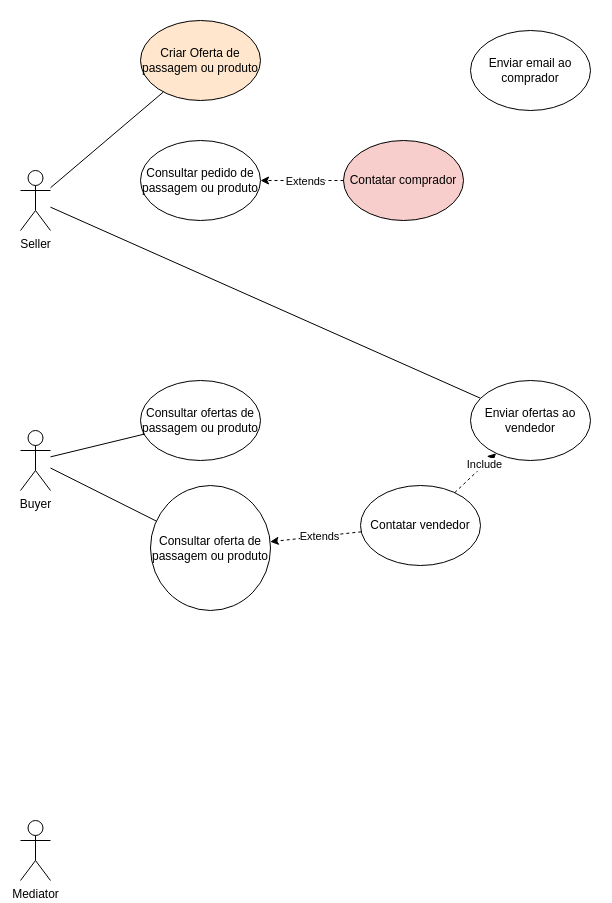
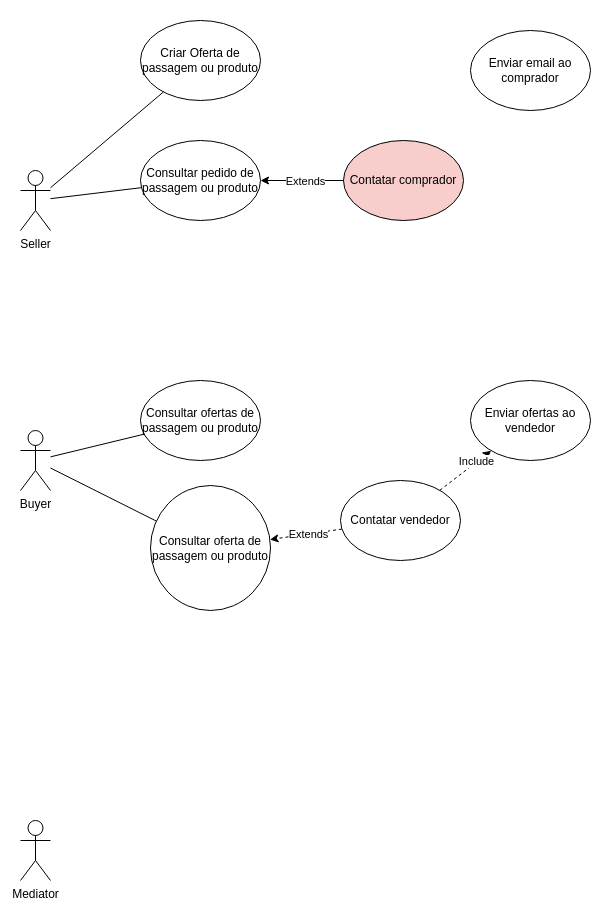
  <mxCell id="0" />
  <mxCell id="1" parent="0" />
  <mxCell id="2" value="Seller" style="shape=umlActor;verticalLabelPosition=bottom;verticalAlign=top;html=1;outlineConnect=0;" vertex="1" parent="1"><mxGeometry x="20" y="170" width="30" height="60" as="geometry" /></mxCell>
  <mxCell id="3" value="Buyer" style="shape=umlActor;verticalLabelPosition=bottom;verticalAlign=top;html=1;outlineConnect=0;" vertex="1" parent="1"><mxGeometry x="20" y="430" width="30" height="60" as="geometry" /></mxCell>
  <mxCell id="4" value="&lt;div&gt;Mediator&lt;/div&gt;" style="shape=umlActor;verticalLabelPosition=bottom;verticalAlign=top;html=1;outlineConnect=0;" vertex="1" parent="1"><mxGeometry x="20" y="820" width="30" height="60" as="geometry" /></mxCell>
- <mxCell id="5" value="Criar Oferta de passagem ou produto" style="ellipse;whiteSpace=wrap;html=1;fillColor=#ffe6cc;" vertex="1" parent="1"><mxGeometry x="140" y="20" width="120" height="80" as="geometry" /></mxCell>
+ <mxCell id="5" value="Criar Oferta de passagem ou produto" style="ellipse;whiteSpace=wrap;html=1;" vertex="1" parent="1"><mxGeometry x="140" y="20" width="120" height="80" as="geometry" /></mxCell>
  <mxCell id="6" value="Consultar pedido de passagem ou produto" style="ellipse;whiteSpace=wrap;html=1;" vertex="1" parent="1"><mxGeometry x="140" y="140" width="120" height="80" as="geometry" /></mxCell>
  <mxCell id="7" value="Contatar comprador" style="ellipse;whiteSpace=wrap;html=1;fillColor=#f8cecc;" vertex="1" parent="1"><mxGeometry x="343" y="140" width="120" height="80" as="geometry" /></mxCell>
- <mxCell id="8" value="" style="endArrow=classic;html=1;rounded=0;exitX=0;exitY=0.5;exitDx=0;exitDy=0;entryX=1;entryY=0.5;entryDx=0;entryDy=0;dashed=1;" edge="1" parent="1" source="7" target="6"><mxGeometry width="50" height="50" relative="1" as="geometry"><mxPoint x="30" y="340" as="sourcePoint" /><mxPoint x="80" y="290" as="targetPoint" /></mxGeometry></mxCell>
+ <mxCell id="8" value="" style="endArrow=classic;html=1;rounded=0;exitX=0;exitY=0.5;exitDx=0;exitDy=0;entryX=1;entryY=0.5;entryDx=0;entryDy=0;dashed=0;" edge="1" parent="1" source="7" target="6"><mxGeometry width="50" height="50" relative="1" as="geometry"><mxPoint x="30" y="340" as="sourcePoint" /><mxPoint x="80" y="290" as="targetPoint" /></mxGeometry></mxCell>
  <mxCell id="9" value="Extends" style="edgeLabel;html=1;align=center;verticalAlign=middle;resizable=0;points=[];" vertex="1" connectable="0" parent="8"><mxGeometry x="-0.064" relative="1" as="geometry"><mxPoint as="offset" /></mxGeometry></mxCell>
  <mxCell id="10" value="Consultar ofertas de passagem ou produto" style="ellipse;whiteSpace=wrap;html=1;" vertex="1" parent="1"><mxGeometry x="140" y="380" width="120" height="80" as="geometry" /></mxCell>
  <mxCell id="11" value="" style="endArrow=none;html=1;rounded=0;" edge="1" parent="1" source="2" target="5"><mxGeometry width="50" height="50" relative="1" as="geometry"><mxPoint x="90" y="110" as="sourcePoint" /><mxPoint x="140" y="60" as="targetPoint" /></mxGeometry></mxCell>
- <mxCell id="12" value="" style="endArrow=none;html=1;rounded=0;" edge="1" parent="1" source="2" target="17"><mxGeometry width="50" height="50" relative="1" as="geometry"><mxPoint x="60" y="197" as="sourcePoint" /><mxPoint x="173" y="101" as="targetPoint" /></mxGeometry></mxCell>
+ <mxCell id="12" value="" style="endArrow=none;html=1;rounded=0;" edge="1" parent="1" source="2" target="6"><mxGeometry width="50" height="50" relative="1" as="geometry"><mxPoint x="60" y="197" as="sourcePoint" /><mxPoint x="173" y="101" as="targetPoint" /></mxGeometry></mxCell>
  <mxCell id="13" value="" style="endArrow=none;html=1;rounded=0;" edge="1" parent="1" source="3" target="10"><mxGeometry width="50" height="50" relative="1" as="geometry"><mxPoint x="60" y="208" as="sourcePoint" /><mxPoint x="151" y="197" as="targetPoint" /></mxGeometry></mxCell>
  <mxCell id="14" value="Consultar oferta de passagem ou produto" style="ellipse;whiteSpace=wrap;html=1;" vertex="1" parent="1"><mxGeometry x="150" y="485" width="120" height="125" as="geometry" /></mxCell>
  <mxCell id="15" value="" style="endArrow=none;html=1;rounded=0;" edge="1" parent="1" source="3" target="14"><mxGeometry width="50" height="50" relative="1" as="geometry"><mxPoint x="60" y="466" as="sourcePoint" /><mxPoint x="154" y="444" as="targetPoint" /></mxGeometry></mxCell>
  <mxCell id="16" value="Enviar email ao comprador" style="ellipse;whiteSpace=wrap;html=1;" vertex="1" parent="1"><mxGeometry x="470" y="30" width="120" height="80" as="geometry" /></mxCell>
  <mxCell id="17" value="Enviar ofertas ao vendedor" style="ellipse;whiteSpace=wrap;html=1;" vertex="1" parent="1"><mxGeometry x="470" y="380" width="120" height="80" as="geometry" /></mxCell>
- <mxCell id="18" value="Contatar vendedor" style="ellipse;whiteSpace=wrap;html=1;" vertex="1" parent="1"><mxGeometry x="360" y="485" width="120" height="80" as="geometry" /></mxCell>
+ <mxCell id="18" value="Contatar vendedor" style="ellipse;whiteSpace=wrap;html=1;" vertex="1" parent="1"><mxGeometry x="340" y="480" width="120" height="80" as="geometry" /></mxCell>
  <mxCell id="19" value="" style="endArrow=classic;html=1;rounded=0;dashed=1;" edge="1" parent="1" source="18" target="14"><mxGeometry width="50" height="50" relative="1" as="geometry"><mxPoint x="293" y="524.66" as="sourcePoint" /><mxPoint x="210" y="524.66" as="targetPoint" /></mxGeometry></mxCell>
  <mxCell id="20" value="Extends" style="edgeLabel;html=1;align=center;verticalAlign=middle;resizable=0;points=[];" vertex="1" connectable="0" parent="19"><mxGeometry x="-0.064" relative="1" as="geometry"><mxPoint as="offset" /></mxGeometry></mxCell>
  <mxCell id="21" value="" style="endArrow=classic;html=1;rounded=0;dashed=1;" edge="1" parent="1" source="18" target="17"><mxGeometry width="50" height="50" relative="1" as="geometry"><mxPoint x="417" y="476" as="sourcePoint" /><mxPoint x="470" y="430" as="targetPoint" /></mxGeometry></mxCell>
  <mxCell id="22" value="&lt;div&gt;Include&lt;/div&gt;" style="edgeLabel;html=1;align=center;verticalAlign=middle;resizable=0;points=[];" vertex="1" connectable="0" parent="21"><mxGeometry x="0.435" y="1" relative="1" as="geometry"><mxPoint as="offset" /></mxGeometry></mxCell>
